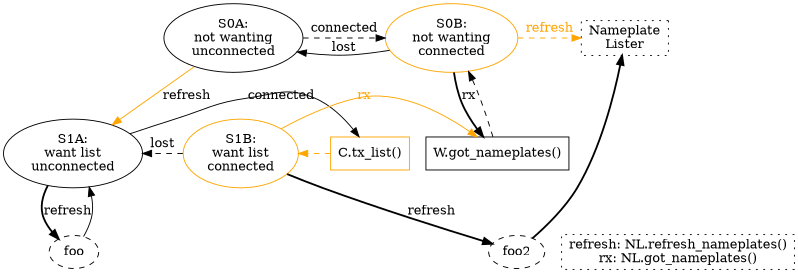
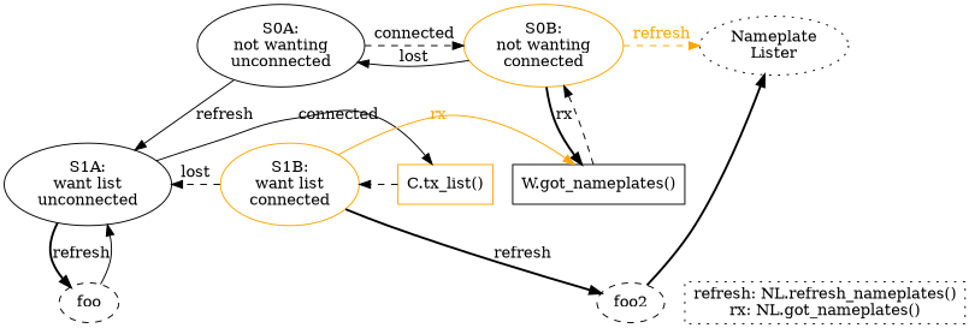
  digraph {
    edge [style=dashed]
-   n1 [label="Nameplate\nLister" style=dotted shape=box]
+   n1 [label="Nameplate\nLister" style=dotted]
    n2 [label="S0A:\nnot wanting\nunconnected"]
    n3 [color=orange label="S0B:\nnot wanting\nconnected"]
    n4 [label="S1A:\nwant list\nunconnected"]
    n5 [color=orange label="C.tx_list()" shape=box]
    n6 [color=orange label="S1B:\nwant list\nconnected"]
    n7 [label="W.got_nameplates()" shape=box]
    foo [style=dashed]
    foo2 [style=dashed]
    n10 [label="refresh: NL.refresh_nameplates()\nrx: NL.got_nameplates()" shape=box style=dotted]
    subgraph sub_1 {
      rank=same
      n1
      n2
      n3
    }
    subgraph sub_2 {
      rank=same
      n4
      n5
      n6
      n7
    }
    subgraph sub_3 {
      rank=same
      foo
      foo2
      n10
    }
    n2 -> n3 [label=connected]
-   n2 -> n4 [label=refresh style=solid color=orange]
+   n2 -> n4 [label=refresh style=solid]
    n2 -> n5 [style=invis]
    n3 -> n1 [color=orange fontcolor=orange label=refresh]
    n3 -> n2 [label=lost style=solid]
    n3 -> n7 [label=rx style=bold]
    n4 -> n5 [label=connected style=solid]
    n4 -> foo [label=refresh style=bold]
-   n5 -> n6 [color=orange]
+   n5 -> n6 [color=black]
    n6 -> n4 [label=lost]
    n6 -> n7 [color=orange fontcolor=orange label=rx style=solid]
    n6 -> foo2 [label=refresh style=bold]
    n7 -> n3
    foo -> n4 [style=solid]
    foo2 -> n1 [style=bold]
  }
